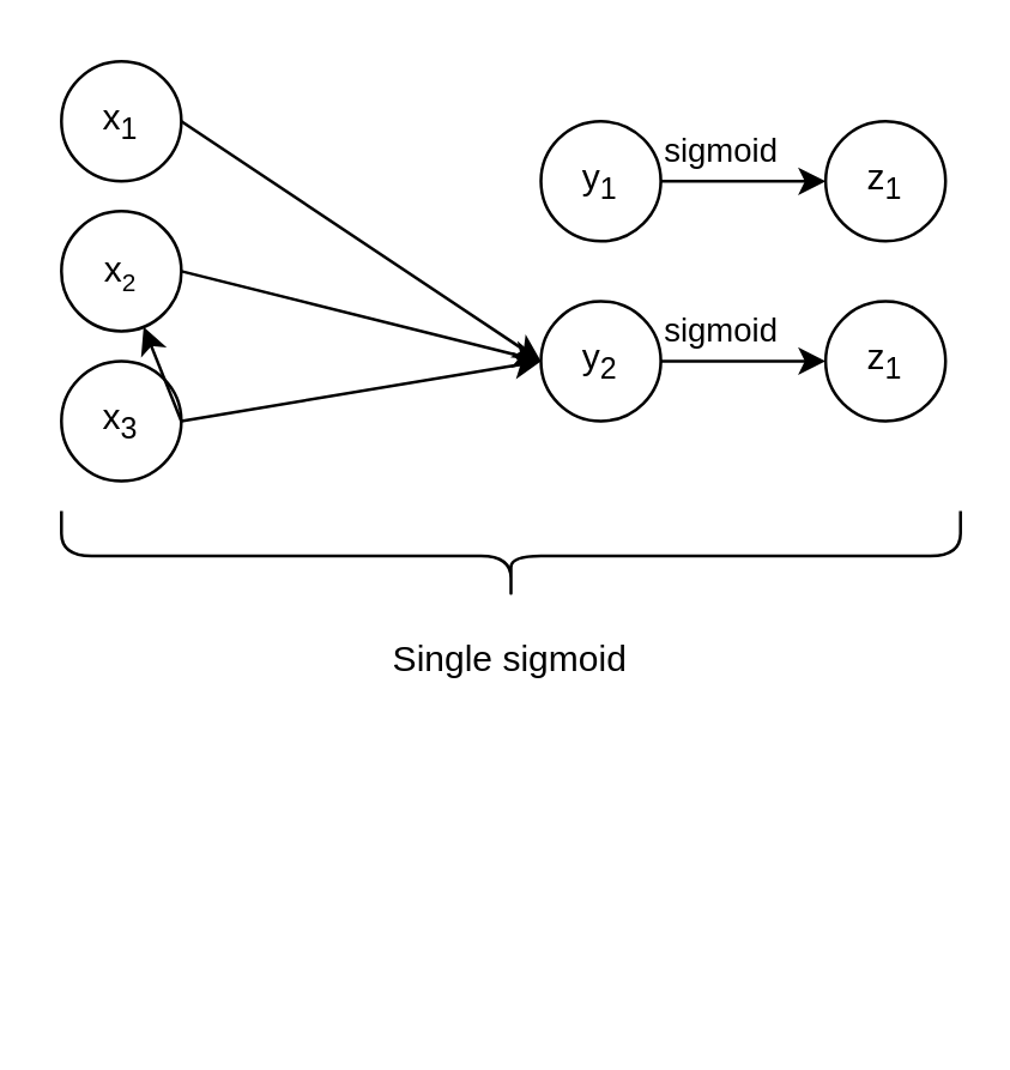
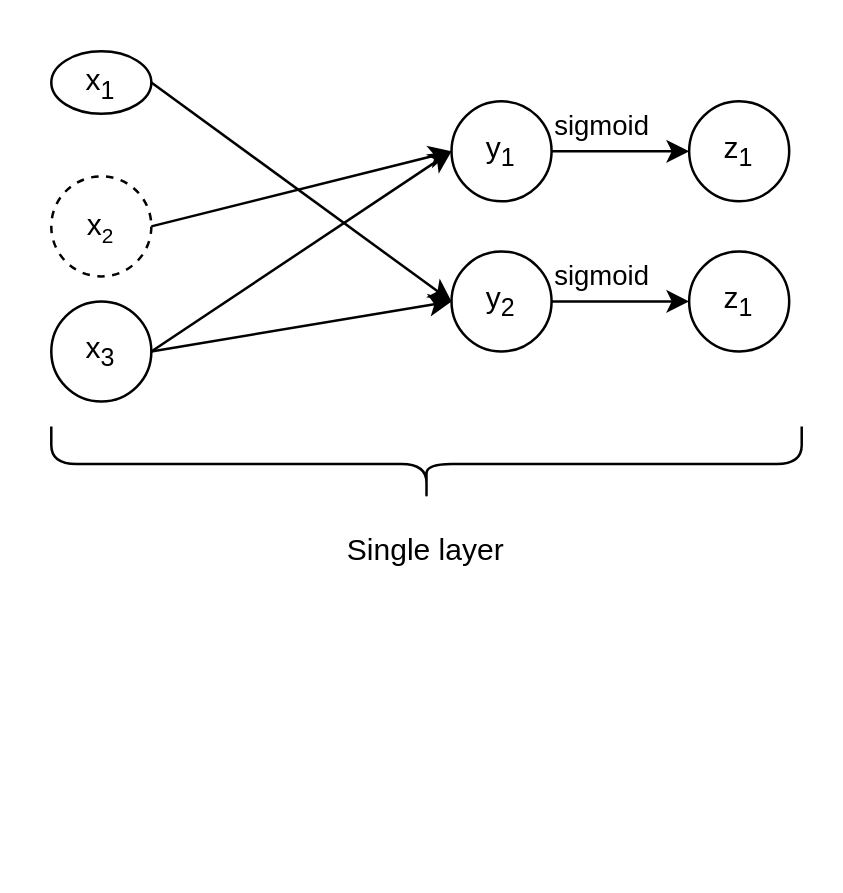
  <mxCell id="0" />
  <mxCell id="1" parent="0" />
- <mxCell id="2" value="x&lt;sub&gt;1&lt;/sub&gt;" style="ellipse;whiteSpace=wrap;html=1;aspect=fixed;fillColor=none;" parent="1" vertex="1"><mxGeometry x="20" y="20" width="40" height="40" as="geometry" /></mxCell>
- <mxCell id="3" value="x&lt;span style=&quot;font-size: 10px&quot;&gt;&lt;sub&gt;2&lt;/sub&gt;&lt;/span&gt;" style="ellipse;whiteSpace=wrap;html=1;aspect=fixed;fillColor=none;" parent="1" vertex="1"><mxGeometry x="20" y="70" width="40" height="40" as="geometry" /></mxCell>
+ <mxCell id="2" value="x&lt;sub&gt;1&lt;/sub&gt;" style="ellipse;whiteSpace=wrap;html=1;aspect=fixed;fillColor=none;" parent="1" vertex="1"><mxGeometry x="20" y="20" width="40" height="25" as="geometry" /></mxCell>
+ <mxCell id="3" value="x&lt;span style=&quot;font-size: 10px&quot;&gt;&lt;sub&gt;2&lt;/sub&gt;&lt;/span&gt;" style="ellipse;whiteSpace=wrap;html=1;aspect=fixed;fillColor=none;dashed=1;" parent="1" vertex="1"><mxGeometry x="20" y="70" width="40" height="40" as="geometry" /></mxCell>
  <mxCell id="4" value="x&lt;sub&gt;3&lt;/sub&gt;" style="ellipse;whiteSpace=wrap;html=1;aspect=fixed;fillColor=none;" parent="1" vertex="1"><mxGeometry x="20" y="120" width="40" height="40" as="geometry" /></mxCell>
  <mxCell id="5" value="sigmoid" style="edgeStyle=orthogonalEdgeStyle;rounded=0;orthogonalLoop=1;jettySize=auto;html=1;exitX=1;exitY=0.5;exitDx=0;exitDy=0;labelBackgroundColor=none;" edge="1" parent="1" source="6" target="14"><mxGeometry x="-0.273" y="10" relative="1" as="geometry"><mxPoint as="offset" /></mxGeometry></mxCell>
  <mxCell id="6" value="y&lt;sub&gt;1&lt;/sub&gt;" style="ellipse;whiteSpace=wrap;html=1;aspect=fixed;fillColor=none;" parent="1" vertex="1"><mxGeometry x="180" y="40" width="40" height="40" as="geometry" /></mxCell>
  <mxCell id="7" value="sigmoid" style="edgeStyle=orthogonalEdgeStyle;rounded=0;orthogonalLoop=1;jettySize=auto;html=1;exitX=1;exitY=0.5;exitDx=0;exitDy=0;entryX=0;entryY=0.5;entryDx=0;entryDy=0;labelBackgroundColor=none;" edge="1" parent="1" source="8" target="15"><mxGeometry x="-0.273" y="10" relative="1" as="geometry"><mxPoint as="offset" /></mxGeometry></mxCell>
  <mxCell id="8" value="y&lt;sub&gt;2&lt;/sub&gt;" style="ellipse;whiteSpace=wrap;html=1;aspect=fixed;fillColor=none;" parent="1" vertex="1"><mxGeometry x="180" y="100" width="40" height="40" as="geometry" /></mxCell>
  <mxCell id="9" value="" style="endArrow=classic;html=1;entryX=0;entryY=0.5;entryDx=0;entryDy=0;exitX=1;exitY=0.5;exitDx=0;exitDy=0;" parent="1" source="2" target="8" edge="1"><mxGeometry width="50" height="50" relative="1" as="geometry"><mxPoint x="70" y="50" as="sourcePoint" /><mxPoint x="190" y="70" as="targetPoint" /></mxGeometry></mxCell>
- <mxCell id="11" value="" style="endArrow=classic;html=1;entryX=0;entryY=0.5;entryDx=0;entryDy=0;exitX=1;exitY=0.5;exitDx=0;exitDy=0;" parent="1" source="3" target="8" edge="1"><mxGeometry width="50" height="50" relative="1" as="geometry"><mxPoint x="70" y="100" as="sourcePoint" /><mxPoint x="190" y="70" as="targetPoint" /></mxGeometry></mxCell>
- <mxCell id="12" value="" style="endArrow=classic;html=1;exitX=1;exitY=0.5;exitDx=0;exitDy=0;" parent="1" source="4" target="3" edge="1"><mxGeometry width="50" height="50" relative="1" as="geometry"><mxPoint x="70" y="100" as="sourcePoint" /><mxPoint x="190" y="70" as="targetPoint" /></mxGeometry></mxCell>
+ <mxCell id="10" value="" style="endArrow=classic;html=1;entryX=0;entryY=0.5;entryDx=0;entryDy=0;exitX=1;exitY=0.5;exitDx=0;exitDy=0;" parent="1" source="3" target="6" edge="1"><mxGeometry width="50" height="50" relative="1" as="geometry"><mxPoint x="70" y="50" as="sourcePoint" /><mxPoint x="190" y="130" as="targetPoint" /></mxGeometry></mxCell>
+ <mxCell id="12" value="" style="endArrow=classic;html=1;entryX=0;entryY=0.5;entryDx=0;entryDy=0;exitX=1;exitY=0.5;exitDx=0;exitDy=0;" parent="1" source="4" target="6" edge="1"><mxGeometry width="50" height="50" relative="1" as="geometry"><mxPoint x="70" y="100" as="sourcePoint" /><mxPoint x="190" y="70" as="targetPoint" /></mxGeometry></mxCell>
  <mxCell id="13" value="" style="endArrow=classic;html=1;entryX=0;entryY=0.5;entryDx=0;entryDy=0;" parent="1" target="8" edge="1"><mxGeometry width="50" height="50" relative="1" as="geometry"><mxPoint x="60" y="140" as="sourcePoint" /><mxPoint x="190" y="130" as="targetPoint" /></mxGeometry></mxCell>
  <mxCell id="14" value="z&lt;sub&gt;1&lt;/sub&gt;" style="ellipse;whiteSpace=wrap;html=1;aspect=fixed;fillColor=none;" vertex="1" parent="1"><mxGeometry x="275" y="40" width="40" height="40" as="geometry" /></mxCell>
  <mxCell id="15" value="z&lt;sub&gt;1&lt;/sub&gt;" style="ellipse;whiteSpace=wrap;html=1;aspect=fixed;fillColor=none;" vertex="1" parent="1"><mxGeometry x="275" y="100" width="40" height="40" as="geometry" /></mxCell>
  <mxCell id="16" value="" style="shape=curlyBracket;whiteSpace=wrap;html=1;rounded=1;rotation=-90;" vertex="1" parent="1"><mxGeometry x="155" y="35" width="30" height="300" as="geometry" /></mxCell>
- <mxCell id="17" value="Single sigmoid" style="text;html=1;strokeColor=none;fillColor=none;align=center;verticalAlign=middle;whiteSpace=wrap;rounded=0;" vertex="1" parent="1"><mxGeometry x="110" y="210" width="120" height="20" as="geometry" /></mxCell>
+ <mxCell id="17" value="Single layer" style="text;html=1;strokeColor=none;fillColor=none;align=center;verticalAlign=middle;whiteSpace=wrap;rounded=0;" vertex="1" parent="1"><mxGeometry x="110" y="210" width="120" height="20" as="geometry" /></mxCell>
